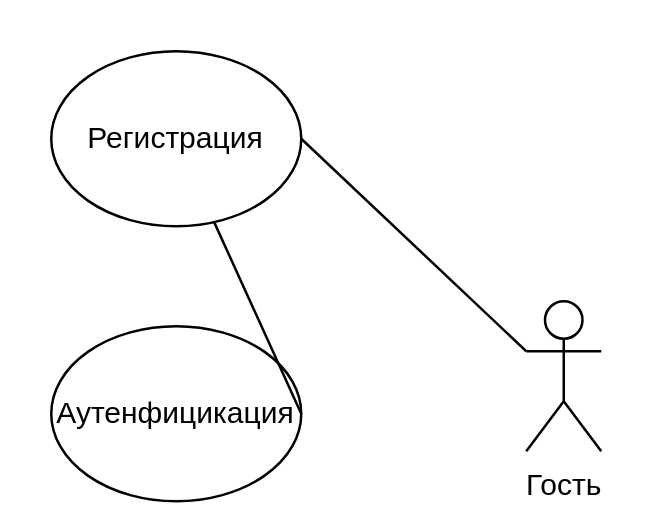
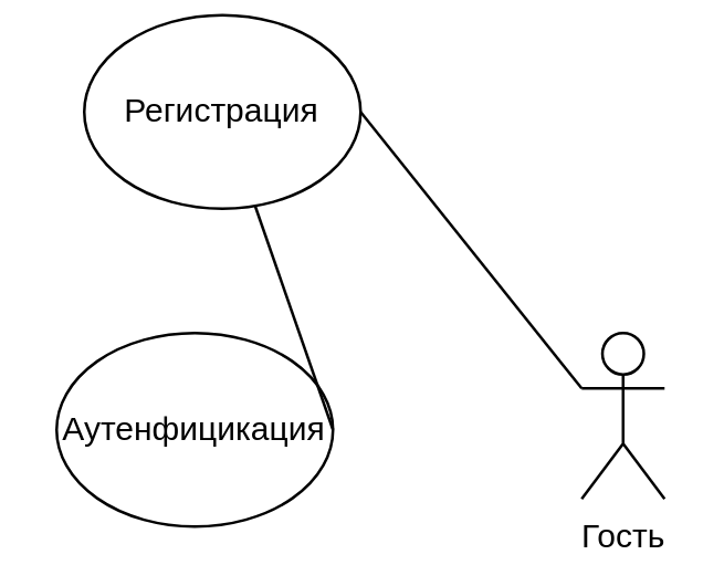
  <mxCell id="0" />
  <mxCell id="1" parent="0" />
  <mxCell id="2" value="Гость" style="shape=umlActor;verticalLabelPosition=bottom;verticalAlign=top;html=1;outlineConnect=0;" vertex="1" parent="1"><mxGeometry x="210" y="120" width="30" height="60" as="geometry" /></mxCell>
- <mxCell id="3" value="Аутенфицикация" style="ellipse;whiteSpace=wrap;html=1;" vertex="1" parent="1"><mxGeometry x="20" y="130" width="100" height="70" as="geometry" /></mxCell>
- <mxCell id="4" value="Регистрация" style="ellipse;whiteSpace=wrap;html=1;" vertex="1" parent="1"><mxGeometry x="20" y="20" width="100" height="70" as="geometry" /></mxCell>
+ <mxCell id="3" value="Аутенфицикация" style="ellipse;whiteSpace=wrap;html=1;" vertex="1" parent="1"><mxGeometry x="20" y="120" width="100" height="70" as="geometry" /></mxCell>
+ <mxCell id="4" value="Регистрация" style="ellipse;whiteSpace=wrap;html=1;" vertex="1" parent="1"><mxGeometry x="30" y="5" width="100" height="70" as="geometry" /></mxCell>
  <mxCell id="5" value="" style="endArrow=none;html=1;rounded=0;exitX=1;exitY=0.5;exitDx=0;exitDy=0;" edge="1" parent="1" source="3" target="4"><mxGeometry width="50" height="50" relative="1" as="geometry"><mxPoint x="200" y="170" as="sourcePoint" /><mxPoint x="250" y="120" as="targetPoint" /></mxGeometry></mxCell>
  <mxCell id="6" value="" style="endArrow=none;html=1;rounded=0;exitX=1;exitY=0.5;exitDx=0;exitDy=0;" edge="1" parent="1" source="4"><mxGeometry width="50" height="50" relative="1" as="geometry"><mxPoint x="240" y="200" as="sourcePoint" /><mxPoint x="210" y="140" as="targetPoint" /></mxGeometry></mxCell>
